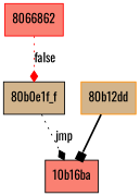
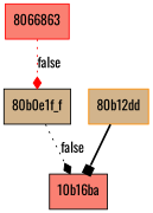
  digraph {
    fontname=Oswald
    node [color=black fillcolor=salmon fontname=Oswald shape=box style=filled]
    edge [arrowhead=diamond fontname=Oswald style=dotted]
-   n1 [color=red label=8066862]
+   n1 [color=red label=8066863]
    n2 [fillcolor=tan label="80b0e1f_f"]
    n3 [label="10b16ba"]
    n4 [color=darkorange fillcolor=tan label="80b12dd"]
    n1 -> n2 [color=red label=false]
-   n2 -> n3 [label=jmp]
+   n2 -> n3 [label=false]
    n4 -> n3 [arrowhead=box style=bold]
  }
